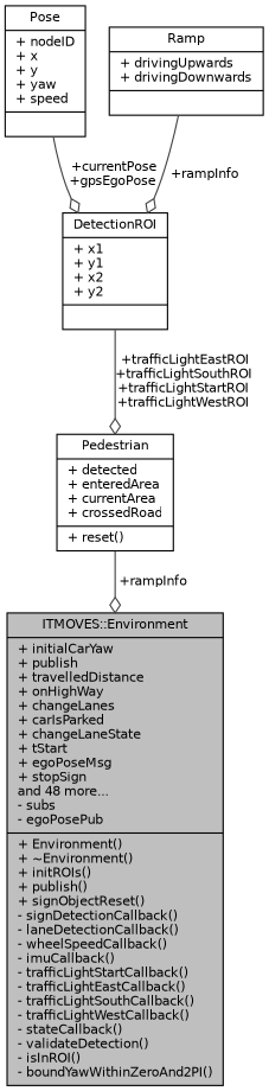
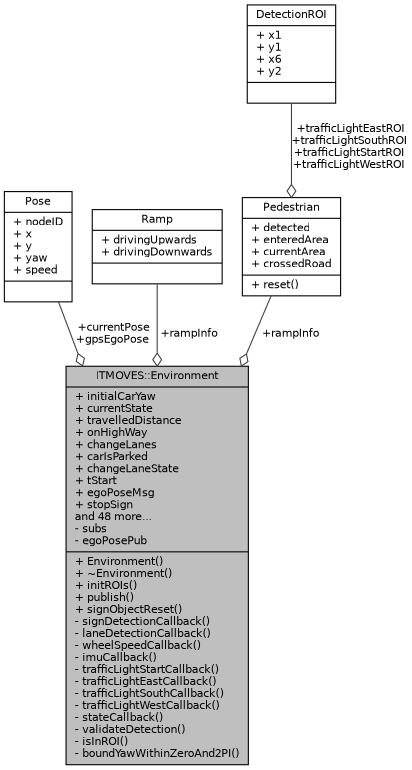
  digraph {
    node [color=black fillcolor=white fontname=Helvetica fontsize=10 shape=record style=filled]
    edge [arrowhead=odiamond color=grey25 fontname=Helvetica fontsize=10 labelfontname=Helvetica labelfontsize=10 style=solid]
-   n1 [fillcolor=grey75 fontcolor=black height=0.2 label="{ITMOVES::Environment\n|+ initialCarYaw\l+ publish\l+ travelledDistance\l+ onHighWay\l+ changeLanes\l+ carIsParked\l+ changeLaneState\l+ tStart\l+ egoPoseMsg\l+ stopSign\land 48 more...\l- subs\l- egoPosePub\l|+ Environment()\l+ ~Environment()\l+ initROIs()\l+ publish()\l+ signObjectReset()\l- signDetectionCallback()\l- laneDetectionCallback()\l- wheelSpeedCallback()\l- imuCallback()\l- trafficLightStartCallback()\l- trafficLightEastCallback()\l- trafficLightSouthCallback()\l- trafficLightWestCallback()\l- stateCallback()\l- validateDetection()\l- isInROI()\l- boundYawWithinZeroAnd2PI()\l}" width=0.4]
+   n1 [fillcolor=grey75 fontcolor=black height=0.2 label="{ITMOVES::Environment\n|+ initialCarYaw\l+ currentState\l+ travelledDistance\l+ onHighWay\l+ changeLanes\l+ carIsParked\l+ changeLaneState\l+ tStart\l+ egoPoseMsg\l+ stopSign\land 48 more...\l- subs\l- egoPosePub\l|+ Environment()\l+ ~Environment()\l+ initROIs()\l+ publish()\l+ signObjectReset()\l- signDetectionCallback()\l- laneDetectionCallback()\l- wheelSpeedCallback()\l- imuCallback()\l- trafficLightStartCallback()\l- trafficLightEastCallback()\l- trafficLightSouthCallback()\l- trafficLightWestCallback()\l- stateCallback()\l- validateDetection()\l- isInROI()\l- boundYawWithinZeroAnd2PI()\l}" width=0.4]
    n2 [height=0.2 label="{Pose\n|+ nodeID\l+ x\l+ y\l+ yaw\l+ speed\l|}" width=0.4]
    n3 [height=0.2 label="{Ramp\n|+ drivingUpwards\l+ drivingDownwards\l|}" width=0.4]
-   n4 [height=0.2 label="{DetectionROI\n|+ x1\l+ y1\l+ x2\l+ y2\l|}" width=0.4]
+   n4 [height=0.2 label="{DetectionROI\n|+ x1\l+ y1\l+ x6\l+ y2\l|}" width=0.4]
    n5 [height=0.2 label="{Pedestrian\n|+ detected\l+ enteredArea\l+ currentArea\l+ crossedRoad\l|+ reset()\l}" width=0.4]
-   n2 -> n4 [label=" +currentPose\n+gpsEgoPose"]
-   n3 -> n4 [label=" +rampInfo"]
+   n2 -> n1 [label=" +currentPose\n+gpsEgoPose"]
+   n3 -> n1 [label=" +rampInfo"]
    n4 -> n5 [label=" +trafficLightEastROI\n+trafficLightSouthROI\n+trafficLightStartROI\n+trafficLightWestROI"]
    n5 -> n1 [label=" +rampInfo"]
  }
